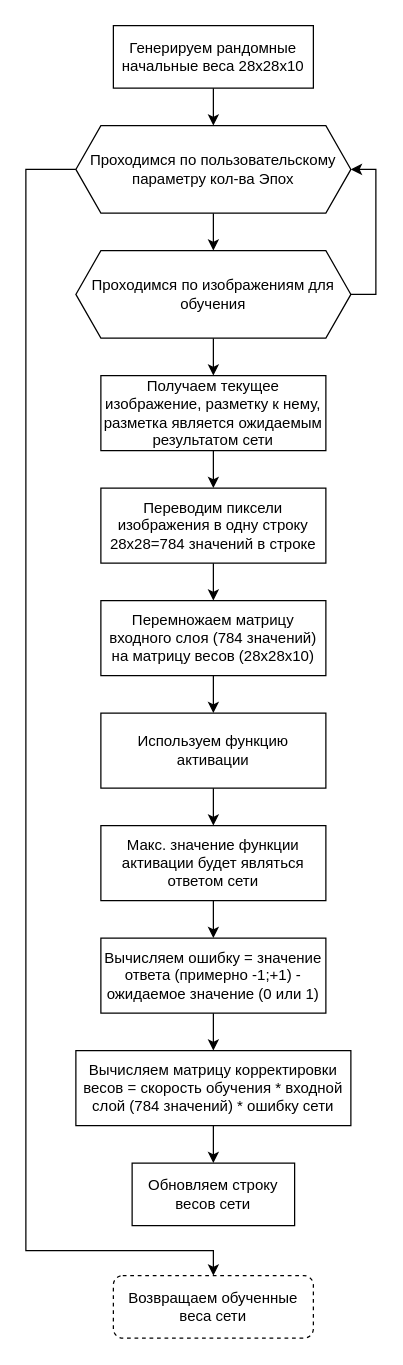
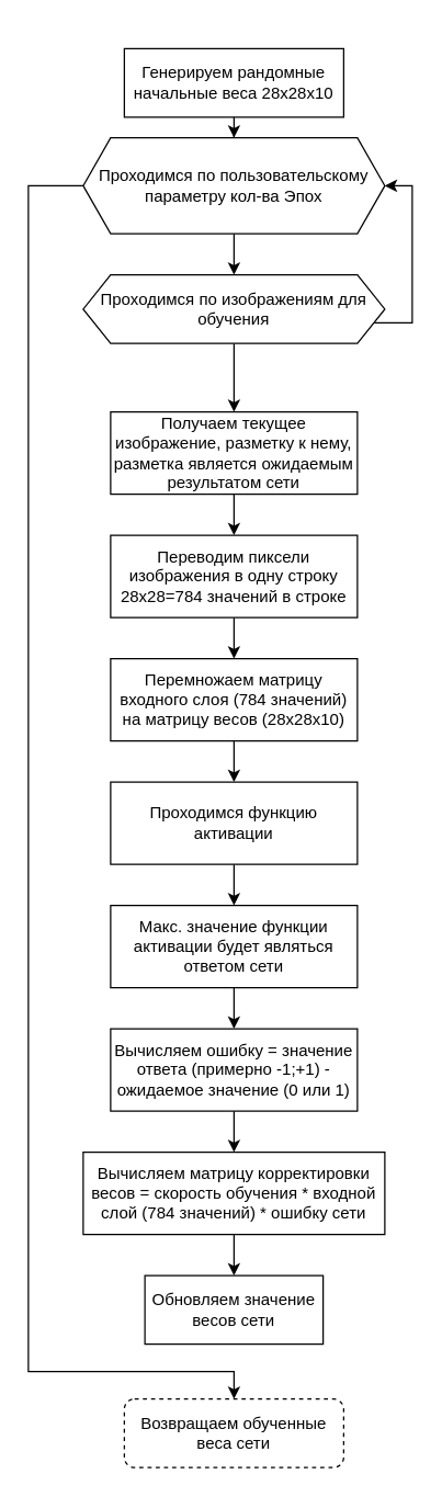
  <mxCell id="0" />
  <mxCell id="1" parent="0" />
  <mxCell id="2" style="edgeStyle=orthogonalEdgeStyle;rounded=0;orthogonalLoop=1;jettySize=auto;html=1;entryX=0.5;entryY=0;entryDx=0;entryDy=0;" edge="1" parent="1" source="3" target="6"><mxGeometry relative="1" as="geometry" /></mxCell>
- <mxCell id="3" value="Генерируем рандомные начальные веса 28х28х10" style="rounded=0;whiteSpace=wrap;html=1;" vertex="1" parent="1"><mxGeometry x="90" y="20" width="160" height="50" as="geometry" /></mxCell>
+ <mxCell id="3" value="Генерируем рандомные начальные веса 28х28х10" style="rounded=0;whiteSpace=wrap;html=1;" vertex="1" parent="1"><mxGeometry x="90" y="35" width="160" height="50" as="geometry" /></mxCell>
  <mxCell id="4" style="edgeStyle=orthogonalEdgeStyle;rounded=0;orthogonalLoop=1;jettySize=auto;html=1;" edge="1" parent="1" source="6" target="9"><mxGeometry relative="1" as="geometry" /></mxCell>
  <mxCell id="5" style="edgeStyle=orthogonalEdgeStyle;rounded=0;orthogonalLoop=1;jettySize=auto;html=1;entryX=0.5;entryY=0;entryDx=0;entryDy=0;" edge="1" parent="1" source="6" target="25"><mxGeometry relative="1" as="geometry"><Array as="points"><mxPoint x="20" y="135" /><mxPoint x="20" y="1000" /><mxPoint x="170" y="1000" /></Array></mxGeometry></mxCell>
  <mxCell id="6" value="Проходимся по пользовательскому параметру кол-ва Эпох" style="shape=hexagon;perimeter=hexagonPerimeter2;whiteSpace=wrap;html=1;fixedSize=1;" vertex="1" parent="1"><mxGeometry x="60" y="100" width="220" height="70" as="geometry" /></mxCell>
  <mxCell id="7" style="edgeStyle=orthogonalEdgeStyle;rounded=0;orthogonalLoop=1;jettySize=auto;html=1;entryX=0.5;entryY=0;entryDx=0;entryDy=0;" edge="1" parent="1" source="9" target="11"><mxGeometry relative="1" as="geometry" /></mxCell>
  <mxCell id="8" style="edgeStyle=orthogonalEdgeStyle;rounded=0;orthogonalLoop=1;jettySize=auto;html=1;entryX=1;entryY=0.5;entryDx=0;entryDy=0;" edge="1" parent="1" source="9" target="6"><mxGeometry relative="1" as="geometry"><Array as="points"><mxPoint x="300" y="235" /><mxPoint x="300" y="135" /></Array></mxGeometry></mxCell>
- <mxCell id="9" value="Проходимся по изображениям для обучения" style="shape=hexagon;perimeter=hexagonPerimeter2;whiteSpace=wrap;html=1;fixedSize=1;" vertex="1" parent="1"><mxGeometry x="60" y="200" width="220" height="70" as="geometry" /></mxCell>
+ <mxCell id="9" value="Проходимся по изображениям для обучения" style="shape=hexagon;perimeter=hexagonPerimeter2;whiteSpace=wrap;html=1;fixedSize=1;" vertex="1" parent="1"><mxGeometry x="60" y="200" width="220" height="50" as="geometry" /></mxCell>
  <mxCell id="10" style="edgeStyle=orthogonalEdgeStyle;rounded=0;orthogonalLoop=1;jettySize=auto;html=1;entryX=0.5;entryY=0;entryDx=0;entryDy=0;" edge="1" parent="1" source="11" target="13"><mxGeometry relative="1" as="geometry" /></mxCell>
  <mxCell id="11" value="Получаем текущее изображение, разметку к нему, разметка является ожидаемым результатом сети" style="rounded=0;whiteSpace=wrap;html=1;" vertex="1" parent="1"><mxGeometry x="80" y="300" width="180" height="60" as="geometry" /></mxCell>
  <mxCell id="12" style="edgeStyle=orthogonalEdgeStyle;rounded=0;orthogonalLoop=1;jettySize=auto;html=1;entryX=0.5;entryY=0;entryDx=0;entryDy=0;" edge="1" parent="1" source="13" target="15"><mxGeometry relative="1" as="geometry" /></mxCell>
  <mxCell id="13" value="Переводим пиксели изображения в одну строку 28х28=784 значений в строке" style="rounded=0;whiteSpace=wrap;html=1;" vertex="1" parent="1"><mxGeometry x="80" y="390" width="180" height="60" as="geometry" /></mxCell>
  <mxCell id="14" style="edgeStyle=orthogonalEdgeStyle;rounded=0;orthogonalLoop=1;jettySize=auto;html=1;entryX=0.5;entryY=0;entryDx=0;entryDy=0;" edge="1" parent="1" source="15" target="17"><mxGeometry relative="1" as="geometry" /></mxCell>
  <mxCell id="15" value="Перемножаем матрицу входного слоя (784 значений) на матрицу весов (28х28х10)" style="rounded=0;whiteSpace=wrap;html=1;" vertex="1" parent="1"><mxGeometry x="80" y="480" width="180" height="60" as="geometry" /></mxCell>
  <mxCell id="16" style="edgeStyle=orthogonalEdgeStyle;rounded=0;orthogonalLoop=1;jettySize=auto;html=1;entryX=0.5;entryY=0;entryDx=0;entryDy=0;" edge="1" parent="1" source="17" target="19"><mxGeometry relative="1" as="geometry" /></mxCell>
- <mxCell id="17" value="Используем функцию активации" style="rounded=0;whiteSpace=wrap;html=1;" vertex="1" parent="1"><mxGeometry x="80" y="570" width="180" height="60" as="geometry" /></mxCell>
+ <mxCell id="17" value="Проходимся функцию активации" style="rounded=0;whiteSpace=wrap;html=1;" vertex="1" parent="1"><mxGeometry x="80" y="570" width="180" height="60" as="geometry" /></mxCell>
  <mxCell id="18" style="edgeStyle=orthogonalEdgeStyle;rounded=0;orthogonalLoop=1;jettySize=auto;html=1;entryX=0.5;entryY=0;entryDx=0;entryDy=0;" edge="1" parent="1" source="19" target="21"><mxGeometry relative="1" as="geometry" /></mxCell>
  <mxCell id="19" value="Макс. значение функции активации будет являться ответом сети" style="rounded=0;whiteSpace=wrap;html=1;" vertex="1" parent="1"><mxGeometry x="80" y="660" width="180" height="60" as="geometry" /></mxCell>
  <mxCell id="20" style="edgeStyle=orthogonalEdgeStyle;rounded=0;orthogonalLoop=1;jettySize=auto;html=1;entryX=0.5;entryY=0;entryDx=0;entryDy=0;" edge="1" parent="1" source="21" target="23"><mxGeometry relative="1" as="geometry" /></mxCell>
  <mxCell id="21" value="Вычисляем ошибку = значение ответа (примерно -1;+1) - ожидаемое значение (0 или 1)" style="rounded=0;whiteSpace=wrap;html=1;" vertex="1" parent="1"><mxGeometry x="80" y="750" width="180" height="60" as="geometry" /></mxCell>
  <mxCell id="22" style="edgeStyle=orthogonalEdgeStyle;rounded=0;orthogonalLoop=1;jettySize=auto;html=1;entryX=0.5;entryY=0;entryDx=0;entryDy=0;" edge="1" parent="1" source="23" target="24"><mxGeometry relative="1" as="geometry" /></mxCell>
  <mxCell id="23" value="Вычисляем матрицу корректировки весов = скорость обучения * входной слой (784 значений) * ошибку сети" style="rounded=0;whiteSpace=wrap;html=1;" vertex="1" parent="1"><mxGeometry x="60" y="840" width="220" height="60" as="geometry" /></mxCell>
- <mxCell id="24" value="Обновляем строку весов сети" style="rounded=0;whiteSpace=wrap;html=1;" vertex="1" parent="1"><mxGeometry x="105" y="930" width="130" height="50" as="geometry" /></mxCell>
+ <mxCell id="24" value="Обновляем значение весов сети" style="rounded=0;whiteSpace=wrap;html=1;" vertex="1" parent="1"><mxGeometry x="105" y="930" width="130" height="50" as="geometry" /></mxCell>
  <mxCell id="25" value="Возвращаем обученные веса сети" style="rounded=1;whiteSpace=wrap;html=1;dashed=1;" vertex="1" parent="1"><mxGeometry x="90" y="1020" width="160" height="50" as="geometry" /></mxCell>
